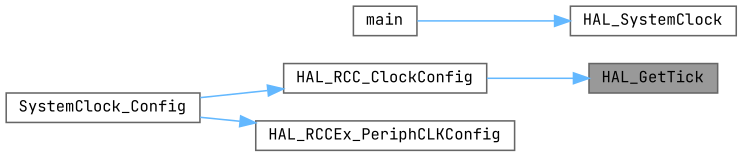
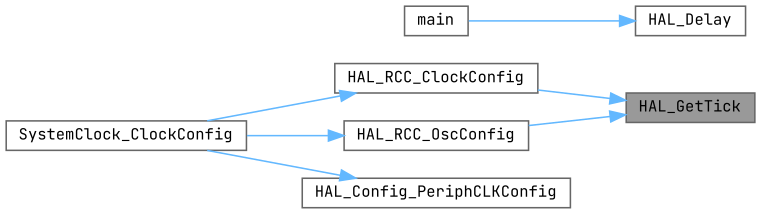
  digraph {
    fontname="JetBrains Mono"
    rankdir=RL
    node [color=grey40 fillcolor=white fontname="JetBrains Mono" fontsize=10 shape=box style=filled]
    edge [color=steelblue1 dir=back fontname="JetBrains Mono" fontsize=10 labelfontname=Helvetica labelfontsize=10 style=solid]
    n1 [color=gray40 fillcolor=grey60 fontcolor=black height=0.2 label=HAL_GetTick width=0.4]
    n2 [height=0.2 label=HAL_RCC_ClockConfig width=0.4]
-   n4 [height=0.2 label=HAL_SystemClock width=0.4]
+   n3 [height=0.2 label=HAL_RCC_OscConfig width=0.4]
+   n4 [height=0.2 label=HAL_Delay width=0.4]
    n5 [height=0.2 label=main width=0.4]
-   n6 [height=0.2 label=SystemClock_Config width=0.4]
-   n7 [height=0.2 label=HAL_RCCEx_PeriphCLKConfig width=0.4]
+   n6 [height=0.2 label=SystemClock_ClockConfig width=0.4]
+   n7 [height=0.2 label=HAL_Config_PeriphCLKConfig width=0.4]
    n1 -> n2
+   n1 -> n3
    n2 -> n6
+   n3 -> n6
    n4 -> n5
    n7 -> n6
  }
